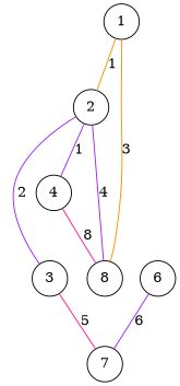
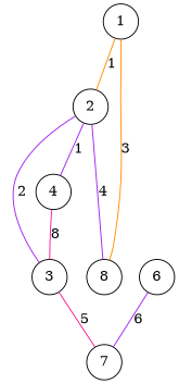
  graph {
    node [shape=circle]
    edge [color=purple]
    1
    2
    8
    3
    4
    7
    6
    1 -- 2 [color=darkorange label=1]
    1 -- 8 [color=darkorange label=3]
    2 -- 8 [label=4]
    2 -- 3 [label=2]
    2 -- 4 [label=1]
    3 -- 7 [color=deeppink label=5]
-   4 -- 8 [color=deeppink label=8]
+   4 -- 3 [color=deeppink label=8]
    6 -- 7 [label=6]
  }
